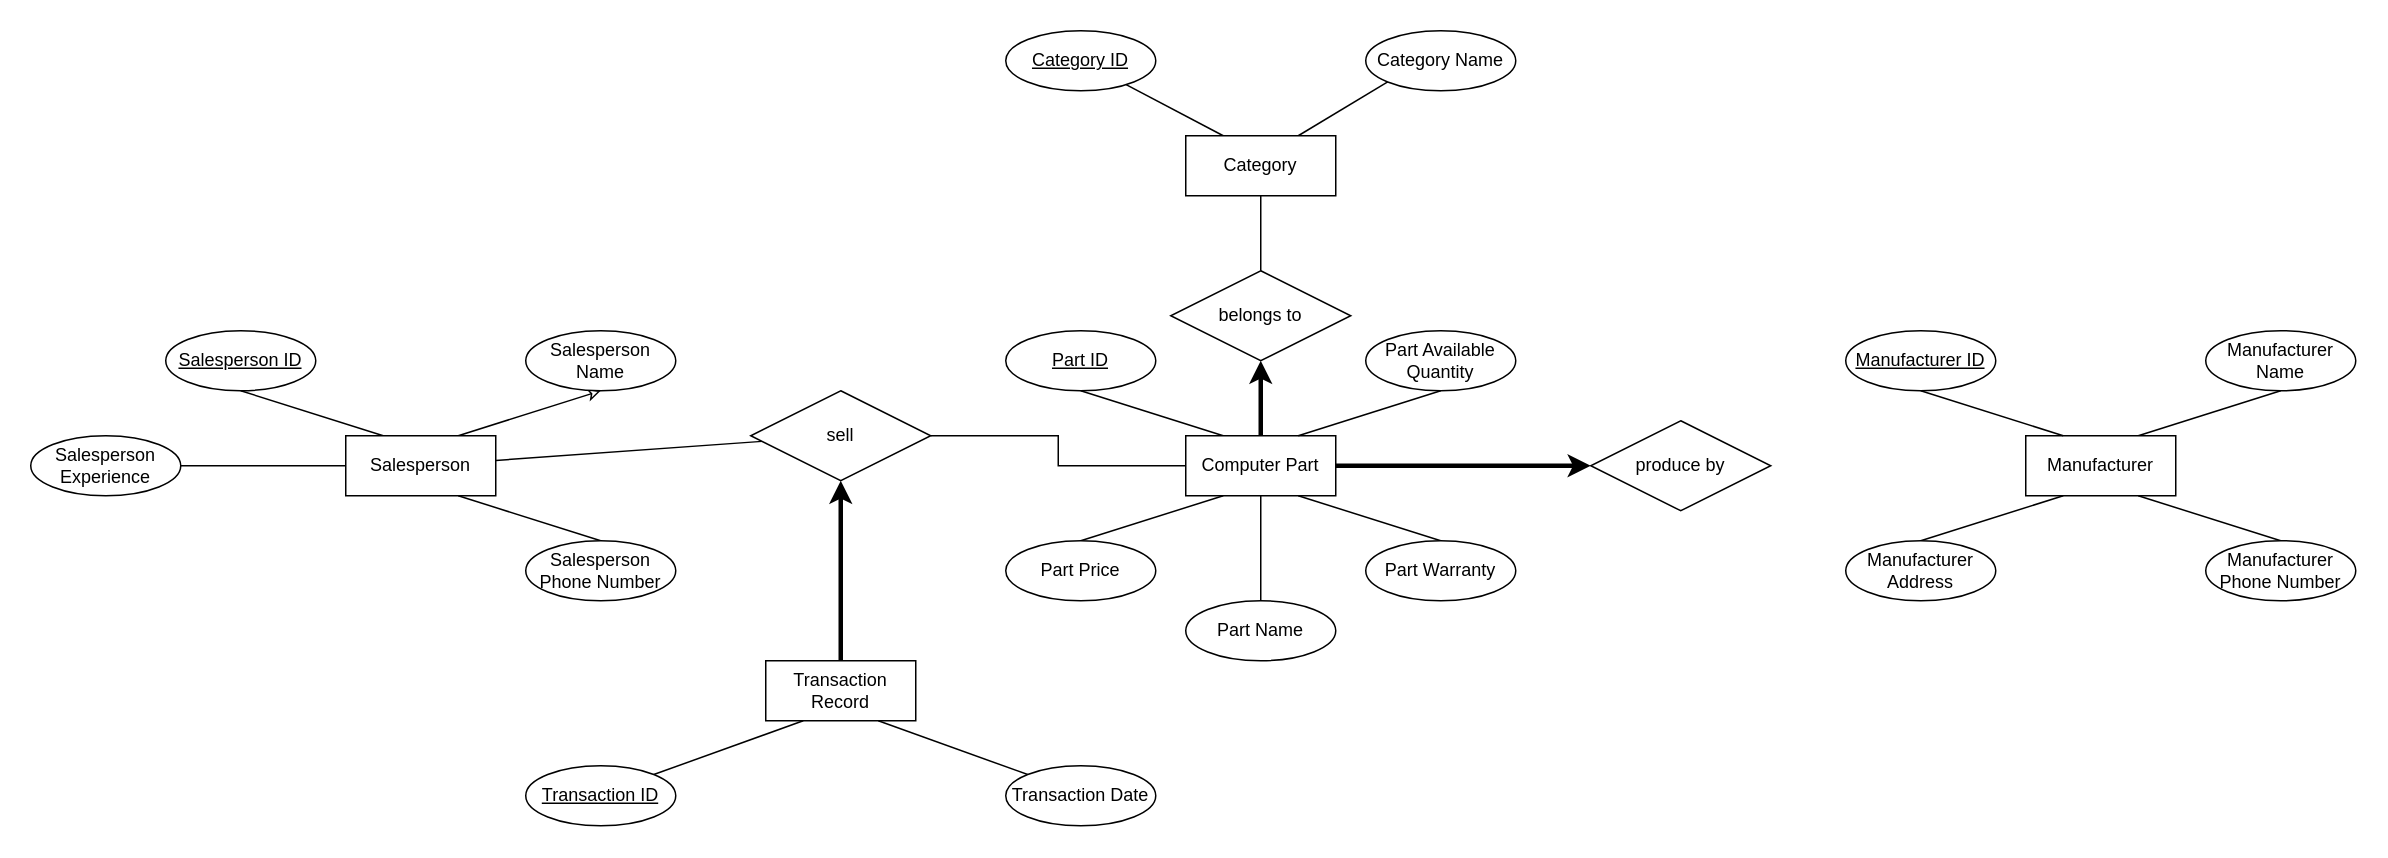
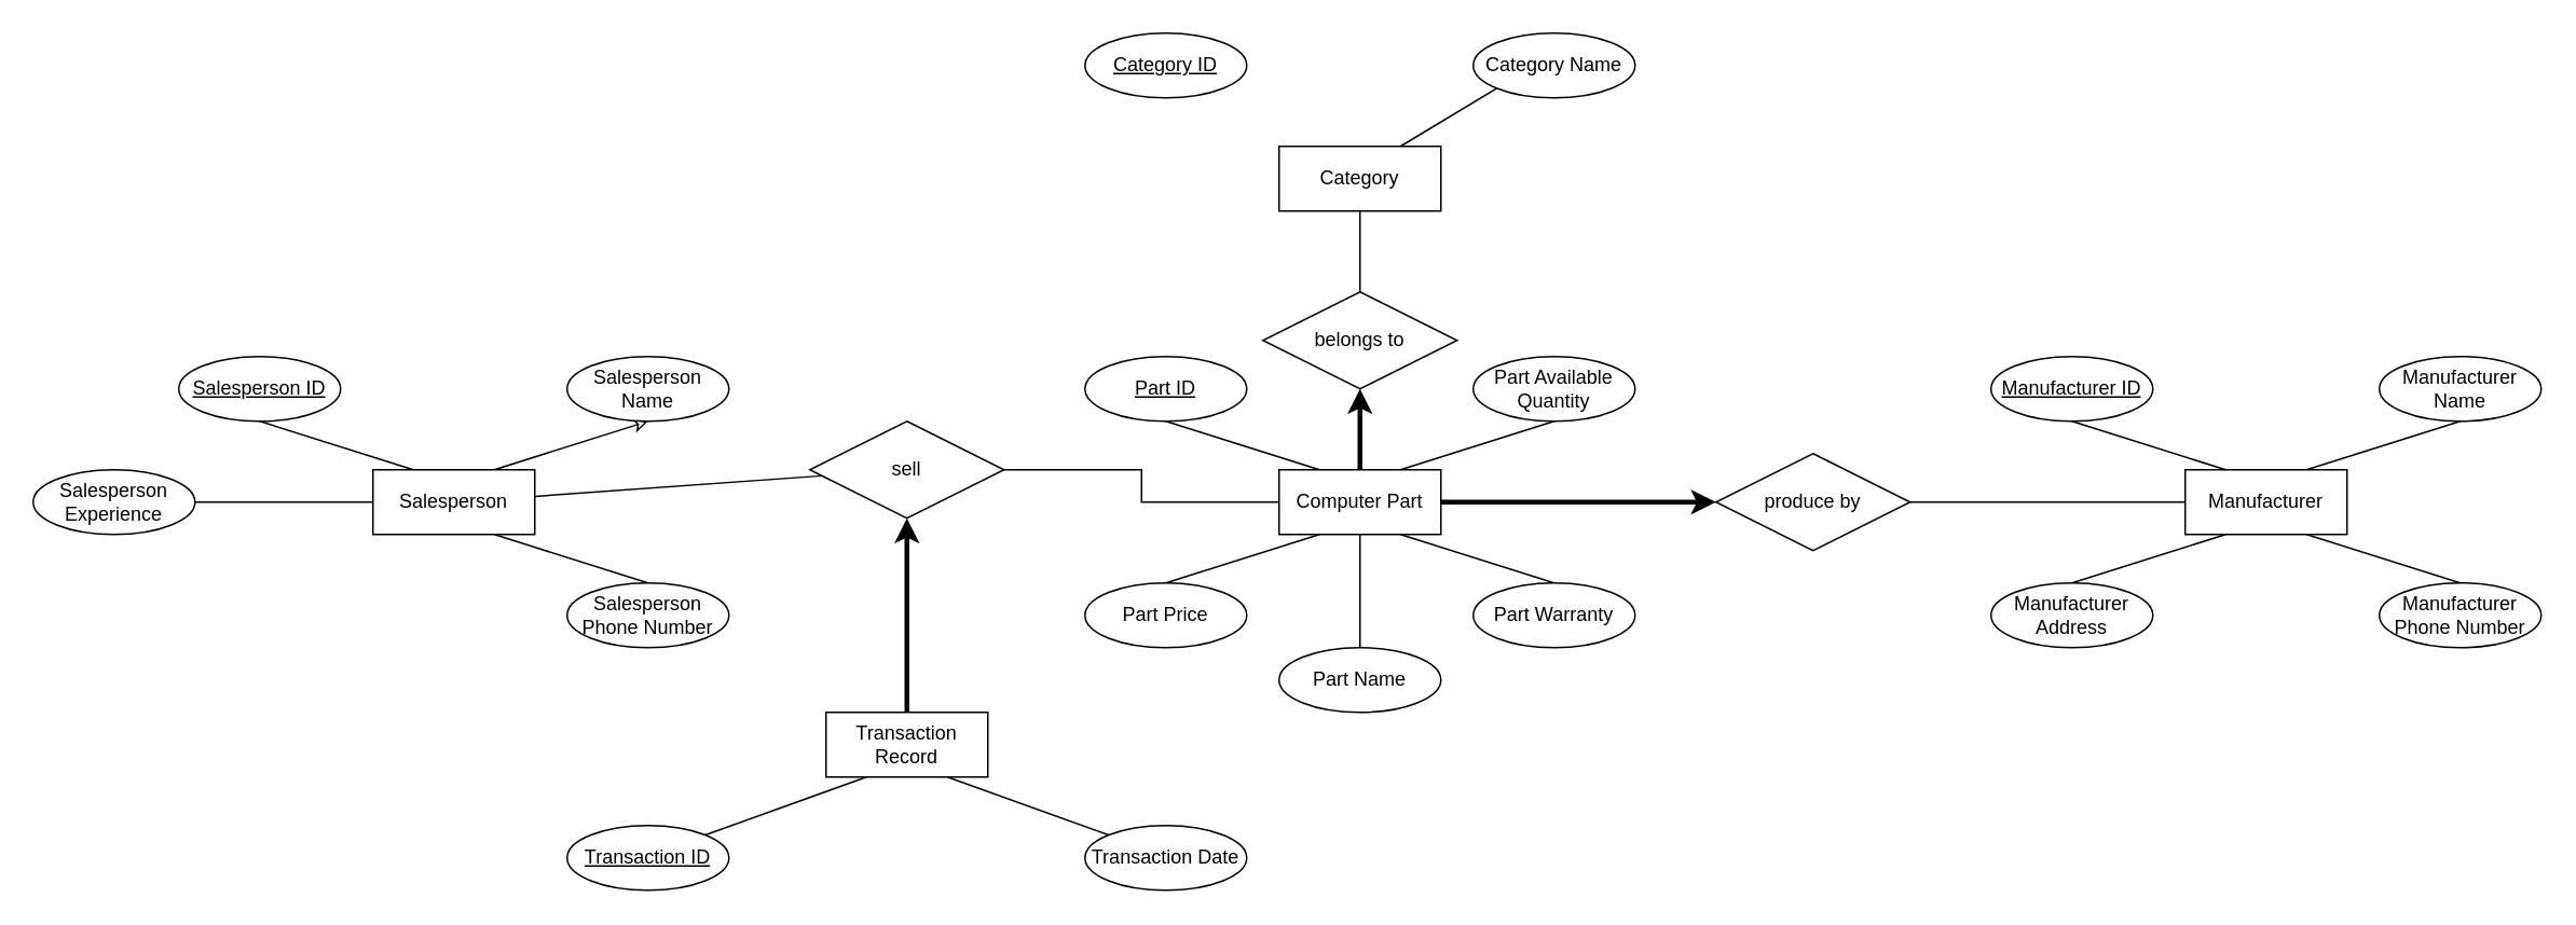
  <mxCell id="0" />
  <mxCell id="1" parent="0" />
- <mxCell id="2" style="rounded=0;orthogonalLoop=1;jettySize=auto;html=1;exitX=0.25;exitY=0;exitDx=0;exitDy=0;endArrow=none;endFill=0;" parent="1" source="4" target="14" edge="1"><mxGeometry relative="1" as="geometry" /></mxCell>
  <mxCell id="3" style="rounded=0;orthogonalLoop=1;jettySize=auto;html=1;exitX=0.75;exitY=0;exitDx=0;exitDy=0;entryX=0;entryY=1;entryDx=0;entryDy=0;endArrow=none;endFill=0;" parent="1" source="4" target="15" edge="1"><mxGeometry relative="1" as="geometry" /></mxCell>
  <mxCell id="4" value="Category" style="whiteSpace=wrap;html=1;align=center;" parent="1" vertex="1"><mxGeometry x="790" y="90" width="100" height="40" as="geometry" /></mxCell>
  <mxCell id="5" style="edgeStyle=orthogonalEdgeStyle;rounded=0;orthogonalLoop=1;jettySize=auto;html=1;exitX=0.5;exitY=0;exitDx=0;exitDy=0;entryX=0.5;entryY=1;entryDx=0;entryDy=0;endArrow=classic;endFill=1;strokeWidth=3;" parent="1" source="11" target="13" edge="1"><mxGeometry relative="1" as="geometry" /></mxCell>
  <mxCell id="6" style="rounded=0;orthogonalLoop=1;jettySize=auto;html=1;exitX=0.5;exitY=1;exitDx=0;exitDy=0;entryX=0.5;entryY=0;entryDx=0;entryDy=0;endArrow=none;endFill=0;" parent="1" source="11" target="26" edge="1"><mxGeometry relative="1" as="geometry" /></mxCell>
  <mxCell id="7" style="rounded=0;orthogonalLoop=1;jettySize=auto;html=1;exitX=0.75;exitY=1;exitDx=0;exitDy=0;entryX=0.5;entryY=0;entryDx=0;entryDy=0;endArrow=none;endFill=0;" parent="1" source="11" target="31" edge="1"><mxGeometry relative="1" as="geometry" /></mxCell>
  <mxCell id="8" style="edgeStyle=orthogonalEdgeStyle;rounded=0;orthogonalLoop=1;jettySize=auto;html=1;exitX=0;exitY=0.5;exitDx=0;exitDy=0;entryX=1;entryY=0.5;entryDx=0;entryDy=0;endArrow=none;endFill=0;" parent="1" source="11" target="44" edge="1"><mxGeometry relative="1" as="geometry" /></mxCell>
  <mxCell id="9" style="rounded=0;orthogonalLoop=1;jettySize=auto;html=1;exitX=0.25;exitY=0;exitDx=0;exitDy=0;entryX=0.5;entryY=1;entryDx=0;entryDy=0;endArrow=none;endFill=0;" parent="1" source="11" target="25" edge="1"><mxGeometry relative="1" as="geometry" /></mxCell>
  <mxCell id="10" style="rounded=0;orthogonalLoop=1;jettySize=auto;html=1;exitX=0.25;exitY=1;exitDx=0;exitDy=0;entryX=0.5;entryY=0;entryDx=0;entryDy=0;endArrow=none;endFill=0;" parent="1" source="11" target="27" edge="1"><mxGeometry relative="1" as="geometry" /></mxCell>
  <mxCell id="11" value="Computer Part" style="whiteSpace=wrap;html=1;align=center;" parent="1" vertex="1"><mxGeometry x="790" y="290" width="100" height="40" as="geometry" /></mxCell>
  <mxCell id="12" style="edgeStyle=orthogonalEdgeStyle;rounded=0;orthogonalLoop=1;jettySize=auto;html=1;exitX=0.5;exitY=0;exitDx=0;exitDy=0;entryX=0.5;entryY=1;entryDx=0;entryDy=0;endArrow=none;endFill=0;" parent="1" source="13" target="4" edge="1"><mxGeometry relative="1" as="geometry" /></mxCell>
  <mxCell id="13" value="belongs to" style="shape=rhombus;perimeter=rhombusPerimeter;whiteSpace=wrap;html=1;align=center;" parent="1" vertex="1"><mxGeometry x="780" y="180" width="120" height="60" as="geometry" /></mxCell>
  <mxCell id="14" value="Category ID" style="ellipse;whiteSpace=wrap;html=1;align=center;fontStyle=4;" parent="1" vertex="1"><mxGeometry x="670" y="20" width="100" height="40" as="geometry" /></mxCell>
  <mxCell id="15" value="Category Name" style="ellipse;whiteSpace=wrap;html=1;align=center;" parent="1" vertex="1"><mxGeometry x="910" y="20" width="100" height="40" as="geometry" /></mxCell>
  <mxCell id="16" style="rounded=0;orthogonalLoop=1;jettySize=auto;html=1;exitX=0.75;exitY=0;exitDx=0;exitDy=0;entryX=0.5;entryY=1;entryDx=0;entryDy=0;endArrow=none;endFill=0;" parent="1" source="17" target="20" edge="1"><mxGeometry relative="1" as="geometry" /></mxCell>
  <mxCell id="17" value="Manufacturer" style="whiteSpace=wrap;html=1;align=center;" parent="1" vertex="1"><mxGeometry x="1350" y="290" width="100" height="40" as="geometry" /></mxCell>
  <mxCell id="18" style="rounded=0;orthogonalLoop=1;jettySize=auto;html=1;exitX=0.5;exitY=1;exitDx=0;exitDy=0;entryX=0.25;entryY=0;entryDx=0;entryDy=0;endArrow=none;endFill=0;" parent="1" source="19" target="17" edge="1"><mxGeometry relative="1" as="geometry" /></mxCell>
  <mxCell id="19" value="Manufacturer ID" style="ellipse;whiteSpace=wrap;html=1;align=center;fontStyle=4;" parent="1" vertex="1"><mxGeometry x="1230" y="220" width="100" height="40" as="geometry" /></mxCell>
  <mxCell id="20" value="Manufacturer Name" style="ellipse;whiteSpace=wrap;html=1;align=center;" parent="1" vertex="1"><mxGeometry x="1470" y="220" width="100" height="40" as="geometry" /></mxCell>
  <mxCell id="21" style="rounded=0;orthogonalLoop=1;jettySize=auto;html=1;exitX=0.5;exitY=0;exitDx=0;exitDy=0;entryX=0.25;entryY=1;entryDx=0;entryDy=0;endArrow=none;endFill=0;" parent="1" source="22" target="17" edge="1"><mxGeometry relative="1" as="geometry" /></mxCell>
  <mxCell id="22" value="Manufacturer Address" style="ellipse;whiteSpace=wrap;html=1;align=center;" parent="1" vertex="1"><mxGeometry x="1230" y="360" width="100" height="40" as="geometry" /></mxCell>
  <mxCell id="23" style="rounded=0;orthogonalLoop=1;jettySize=auto;html=1;exitX=0.5;exitY=0;exitDx=0;exitDy=0;entryX=0.75;entryY=1;entryDx=0;entryDy=0;endArrow=none;endFill=0;" parent="1" source="24" target="17" edge="1"><mxGeometry relative="1" as="geometry" /></mxCell>
  <mxCell id="24" value="Manufacturer Phone Number" style="ellipse;whiteSpace=wrap;html=1;align=center;" parent="1" vertex="1"><mxGeometry x="1470" y="360" width="100" height="40" as="geometry" /></mxCell>
  <mxCell id="25" value="Part ID" style="ellipse;whiteSpace=wrap;html=1;align=center;fontStyle=4;" parent="1" vertex="1"><mxGeometry x="670" y="220" width="100" height="40" as="geometry" /></mxCell>
  <mxCell id="26" value="Part Name" style="ellipse;whiteSpace=wrap;html=1;align=center;" parent="1" vertex="1"><mxGeometry x="790" y="400" width="100" height="40" as="geometry" /></mxCell>
  <mxCell id="27" value="Part Price" style="ellipse;whiteSpace=wrap;html=1;align=center;" parent="1" vertex="1"><mxGeometry x="670" y="360" width="100" height="40" as="geometry" /></mxCell>
+ <mxCell id="28" style="rounded=0;orthogonalLoop=1;jettySize=auto;html=1;exitX=1;exitY=0.5;exitDx=0;exitDy=0;entryX=0;entryY=0.5;entryDx=0;entryDy=0;endArrow=none;endFill=0;" parent="1" source="29" target="17" edge="1"><mxGeometry relative="1" as="geometry" /></mxCell>
  <mxCell id="29" value="produce by" style="shape=rhombus;perimeter=rhombusPerimeter;whiteSpace=wrap;html=1;align=center;" parent="1" vertex="1"><mxGeometry x="1060" y="280" width="120" height="60" as="geometry" /></mxCell>
  <mxCell id="30" style="rounded=0;orthogonalLoop=1;jettySize=auto;html=1;exitX=1;exitY=0.5;exitDx=0;exitDy=0;endArrow=classic;endFill=1;entryX=0;entryY=0.5;entryDx=0;entryDy=0;strokeWidth=3;" parent="1" source="11" target="29" edge="1"><mxGeometry relative="1" as="geometry"><mxPoint x="1060" y="310" as="targetPoint" /></mxGeometry></mxCell>
  <mxCell id="31" value="Part Warranty" style="ellipse;whiteSpace=wrap;html=1;align=center;" parent="1" vertex="1"><mxGeometry x="910" y="360" width="100" height="40" as="geometry" /></mxCell>
  <mxCell id="32" style="rounded=0;orthogonalLoop=1;jettySize=auto;html=1;exitX=0.5;exitY=1;exitDx=0;exitDy=0;entryX=0.75;entryY=0;entryDx=0;entryDy=0;endArrow=none;endFill=0;" parent="1" source="33" target="11" edge="1"><mxGeometry relative="1" as="geometry" /></mxCell>
  <mxCell id="33" value="Part Available Quantity" style="ellipse;whiteSpace=wrap;html=1;align=center;" parent="1" vertex="1"><mxGeometry x="910" y="220" width="100" height="40" as="geometry" /></mxCell>
  <mxCell id="34" style="rounded=0;orthogonalLoop=1;jettySize=auto;html=1;exitX=0.25;exitY=0;exitDx=0;exitDy=0;entryX=0.5;entryY=1;entryDx=0;entryDy=0;endArrow=none;endFill=0;" parent="1" source="36" target="37" edge="1"><mxGeometry relative="1" as="geometry" /></mxCell>
  <mxCell id="35" style="rounded=0;orthogonalLoop=1;jettySize=auto;html=1;exitX=0.75;exitY=0;exitDx=0;exitDy=0;entryX=0.5;entryY=1;entryDx=0;entryDy=0;endArrow=classic;endFill=0;" parent="1" source="36" target="38" edge="1"><mxGeometry relative="1" as="geometry" /></mxCell>
  <mxCell id="36" value="Salesperson" style="whiteSpace=wrap;html=1;align=center;" parent="1" vertex="1"><mxGeometry x="230" y="290" width="100" height="40" as="geometry" /></mxCell>
  <mxCell id="37" value="Salesperson ID" style="ellipse;whiteSpace=wrap;html=1;align=center;fontStyle=4;" parent="1" vertex="1"><mxGeometry x="110" y="220" width="100" height="40" as="geometry" /></mxCell>
  <mxCell id="38" value="Salesperson Name" style="ellipse;whiteSpace=wrap;html=1;align=center;" parent="1" vertex="1"><mxGeometry x="350" y="220" width="100" height="40" as="geometry" /></mxCell>
  <mxCell id="39" style="rounded=0;orthogonalLoop=1;jettySize=auto;html=1;exitX=0.5;exitY=0;exitDx=0;exitDy=0;entryX=0.75;entryY=1;entryDx=0;entryDy=0;endArrow=none;endFill=0;" parent="1" source="40" target="36" edge="1"><mxGeometry relative="1" as="geometry" /></mxCell>
  <mxCell id="40" value="Salesperson Phone Number" style="ellipse;whiteSpace=wrap;html=1;align=center;" parent="1" vertex="1"><mxGeometry x="350" y="360" width="100" height="40" as="geometry" /></mxCell>
  <mxCell id="41" style="rounded=0;orthogonalLoop=1;jettySize=auto;html=1;entryX=0;entryY=0.5;entryDx=0;entryDy=0;endArrow=none;endFill=0;" parent="1" source="42" target="36" edge="1"><mxGeometry relative="1" as="geometry" /></mxCell>
  <mxCell id="42" value="Salesperson Experience" style="ellipse;whiteSpace=wrap;html=1;align=center;" parent="1" vertex="1"><mxGeometry x="20" y="290" width="100" height="40" as="geometry" /></mxCell>
  <mxCell id="43" style="rounded=0;orthogonalLoop=1;jettySize=auto;html=1;endArrow=none;endFill=0;" parent="1" source="44" target="36" edge="1"><mxGeometry relative="1" as="geometry" /></mxCell>
  <mxCell id="44" value="sell" style="shape=rhombus;perimeter=rhombusPerimeter;whiteSpace=wrap;html=1;align=center;" parent="1" vertex="1"><mxGeometry x="500" y="260" width="120" height="60" as="geometry" /></mxCell>
  <mxCell id="45" style="edgeStyle=orthogonalEdgeStyle;rounded=0;orthogonalLoop=1;jettySize=auto;html=1;exitX=0.5;exitY=0;exitDx=0;exitDy=0;entryX=0.5;entryY=1;entryDx=0;entryDy=0;strokeWidth=3;" parent="1" source="46" target="44" edge="1"><mxGeometry relative="1" as="geometry" /></mxCell>
  <mxCell id="46" value="Transaction Record" style="whiteSpace=wrap;html=1;align=center;" parent="1" vertex="1"><mxGeometry x="510" y="440" width="100" height="40" as="geometry" /></mxCell>
  <mxCell id="47" style="rounded=0;orthogonalLoop=1;jettySize=auto;html=1;exitX=1;exitY=0;exitDx=0;exitDy=0;entryX=0.25;entryY=1;entryDx=0;entryDy=0;endArrow=none;endFill=0;" parent="1" source="48" target="46" edge="1"><mxGeometry relative="1" as="geometry" /></mxCell>
  <mxCell id="48" value="Transaction ID" style="ellipse;whiteSpace=wrap;html=1;align=center;fontStyle=4;" parent="1" vertex="1"><mxGeometry x="350" y="510" width="100" height="40" as="geometry" /></mxCell>
  <mxCell id="49" style="rounded=0;orthogonalLoop=1;jettySize=auto;html=1;exitX=0;exitY=0;exitDx=0;exitDy=0;entryX=0.75;entryY=1;entryDx=0;entryDy=0;endArrow=none;endFill=0;" parent="1" source="50" target="46" edge="1"><mxGeometry relative="1" as="geometry" /></mxCell>
  <mxCell id="50" value="Transaction Date" style="ellipse;whiteSpace=wrap;html=1;align=center;" parent="1" vertex="1"><mxGeometry x="670" y="510" width="100" height="40" as="geometry" /></mxCell>
